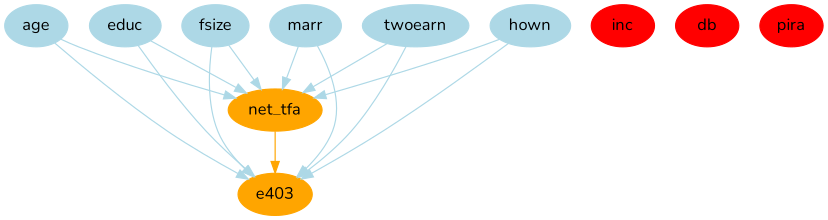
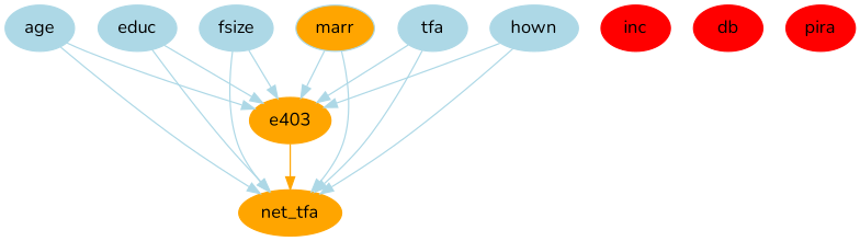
  digraph {
    fontname=Nunito
    node [color=lightblue fontname=Nunito shape=oval style=filled]
    edge [color=lightblue fontname=Nunito]
    n1 [color=orange label=e403]
    net_tfa [color=orange]
    age
    educ
    fsize
-   marr
-   twoearn
+   marr [fillcolor=orange]
+   twoearn [label=tfa]
    hown
    inc [color=red]
    db [color=red]
    pira [color=red]
-   net_tfa -> n1 [color=orange]
+   n1 -> net_tfa [color=orange]
    age -> n1
    age -> net_tfa
    educ -> n1
    educ -> net_tfa
    fsize -> n1
    fsize -> net_tfa
    marr -> n1
    marr -> net_tfa
    twoearn -> n1
    twoearn -> net_tfa
    hown -> n1
    hown -> net_tfa
  }
